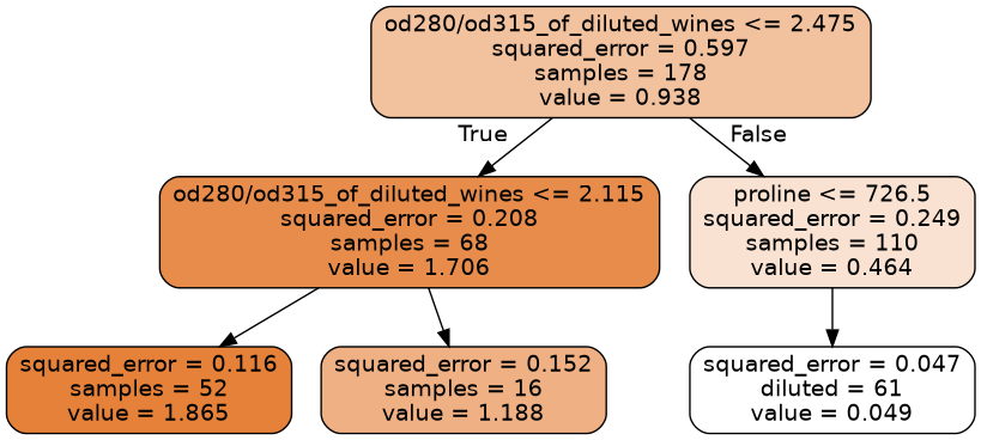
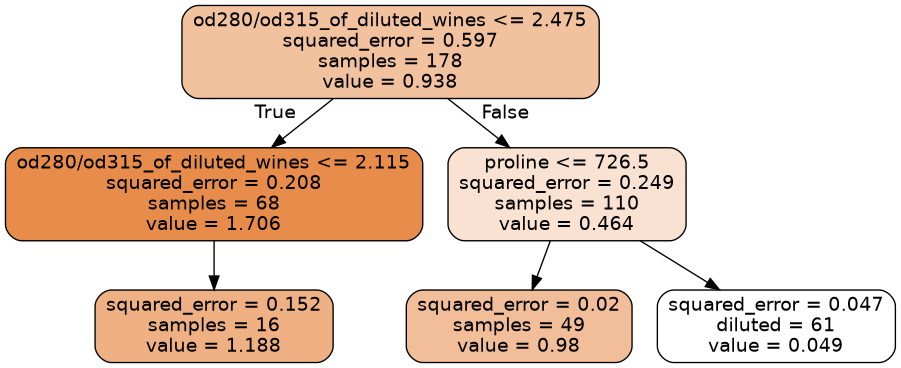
  digraph {
    node [color=black fontname=helvetica shape=box style="filled, rounded"]
    edge [fontname=helvetica]
    n1 [fillcolor="#f2c19e" label="od280/od315_of_diluted_wines <= 2.475\nsquared_error = 0.597\nsamples = 178\nvalue = 0.938"]
    n2 [fillcolor="#e78c4a" label="od280/od315_of_diluted_wines <= 2.115\nsquared_error = 0.208\nsamples = 68\nvalue = 1.706"]
    n3 [fillcolor="#f9e2d2" label="proline <= 726.5\nsquared_error = 0.249\nsamples = 110\nvalue = 0.464"]
-   n4 [fillcolor="#e58139" label="squared_error = 0.116\nsamples = 52\nvalue = 1.865"]
    n5 [fillcolor="#efb083" label="squared_error = 0.152\nsamples = 16\nvalue = 1.188"]
+   n6 [fillcolor="#f2be9a" label="squared_error = 0.02\nsamples = 49\nvalue = 0.98"]
    n7 [fillcolor="#ffffff" label="squared_error = 0.047\ndiluted = 61\nvalue = 0.049"]
    n1 -> n2 [headlabel=True labelangle=45 labeldistance=2.5]
    n1 -> n3 [headlabel=False labelangle=-45 labeldistance=2.5]
-   n2 -> n4
    n2 -> n5
+   n3 -> n6
    n3 -> n7
  }
